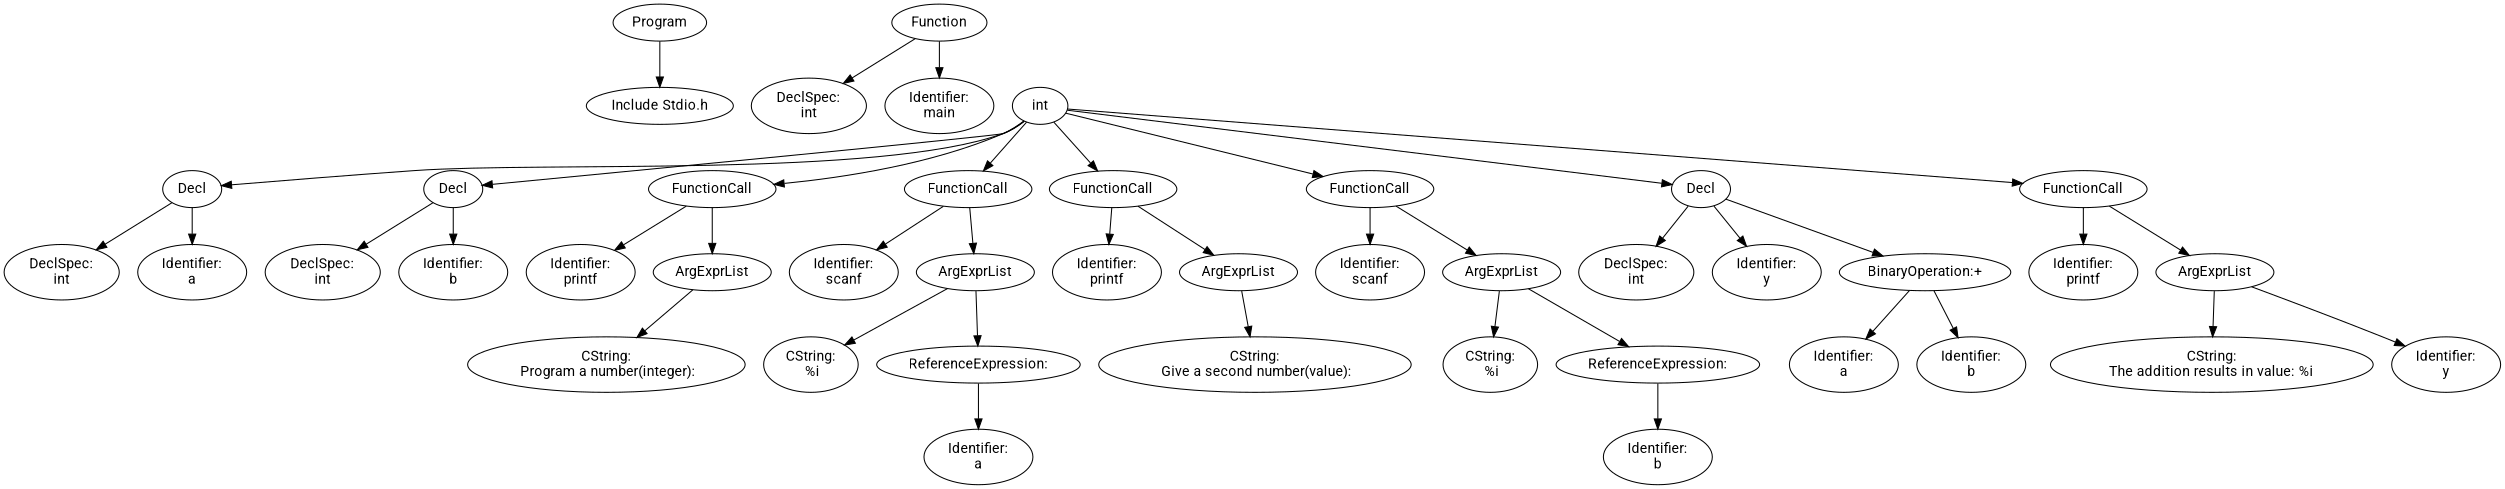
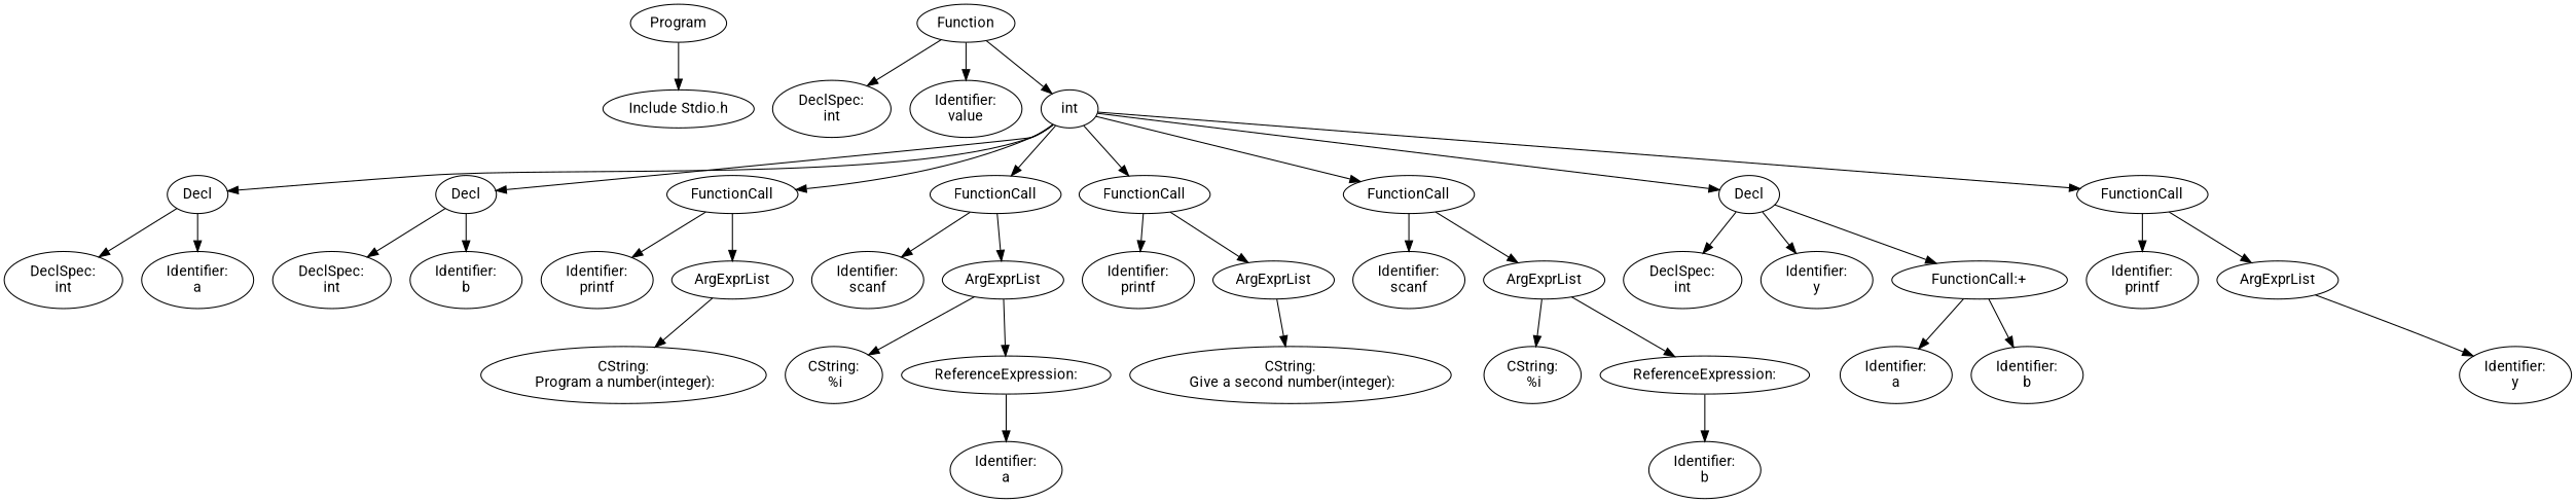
  digraph {
    fontname=Roboto
    node [fontname=Roboto]
    edge [fontname=Roboto]
    n1 [label=Program]
    n2 [label="Include Stdio.h"]
    n3 [label=Function]
    n4 [label="DeclSpec:\nint"]
-   n5 [label="Identifier:\nmain"]
+   n5 [label="Identifier:\nvalue"]
    n6 [label=int]
    n7 [label=Decl]
    n8 [label=Decl]
    n9 [label=FunctionCall]
    n10 [label=FunctionCall]
    n11 [label=FunctionCall]
    n12 [label=FunctionCall]
    n13 [label=Decl]
    n14 [label=FunctionCall]
    n15 [label="DeclSpec:\nint"]
    n16 [label="Identifier:\na"]
    n17 [label="DeclSpec:\nint"]
    n18 [label="Identifier:\nb"]
    n19 [label="Identifier:\nprintf"]
    n20 [label=ArgExprList]
    n21 [label="Identifier:\nscanf"]
    n22 [label=ArgExprList]
    n23 [label="Identifier:\nprintf"]
    n24 [label=ArgExprList]
    n25 [label="Identifier:\nscanf"]
    n26 [label=ArgExprList]
    n27 [label="DeclSpec:\nint"]
    n28 [label="Identifier:\ny"]
-   n29 [label="BinaryOperation:+"]
+   n29 [label="FunctionCall:+"]
    n30 [label="Identifier:\nprintf"]
    n31 [label=ArgExprList]
    n32 [label="CString:\n Program a number(integer):\n"]
    n33 [label="CString:\n %i"]
    n34 [label="ReferenceExpression:\n"]
    n35 [label="Identifier:\na"]
-   n36 [label="CString:\n Give a second number(value):\n"]
+   n36 [label="CString:\n Give a second number(integer):\n"]
    n37 [label="CString:\n %i"]
    n38 [label="ReferenceExpression:\n"]
    n39 [label="Identifier:\nb"]
    n40 [label="Identifier:\na"]
    n41 [label="Identifier:\nb"]
-   n42 [label="CString:\n The addition results in value: %i \n"]
    n43 [label="Identifier:\ny"]
    n1 -> n2
    n3 -> n4
    n3 -> n5
+   n3 -> n6
    n6 -> n7
    n6 -> n8
    n6 -> n9
    n6 -> n10
    n6 -> n11
    n6 -> n12
    n6 -> n13
    n6 -> n14
    n7 -> n15
    n7 -> n16
    n8 -> n17
    n8 -> n18
    n9 -> n19
    n9 -> n20
    n10 -> n21
    n10 -> n22
    n11 -> n23
    n11 -> n24
    n12 -> n25
    n12 -> n26
    n13 -> n27
    n13 -> n28
    n13 -> n29
    n14 -> n30
    n14 -> n31
    n20 -> n32
    n22 -> n33
    n22 -> n34
    n24 -> n36
    n26 -> n37
    n26 -> n38
    n29 -> n40
    n29 -> n41
-   n31 -> n42
    n31 -> n43
    n34 -> n35
    n38 -> n39
  }
